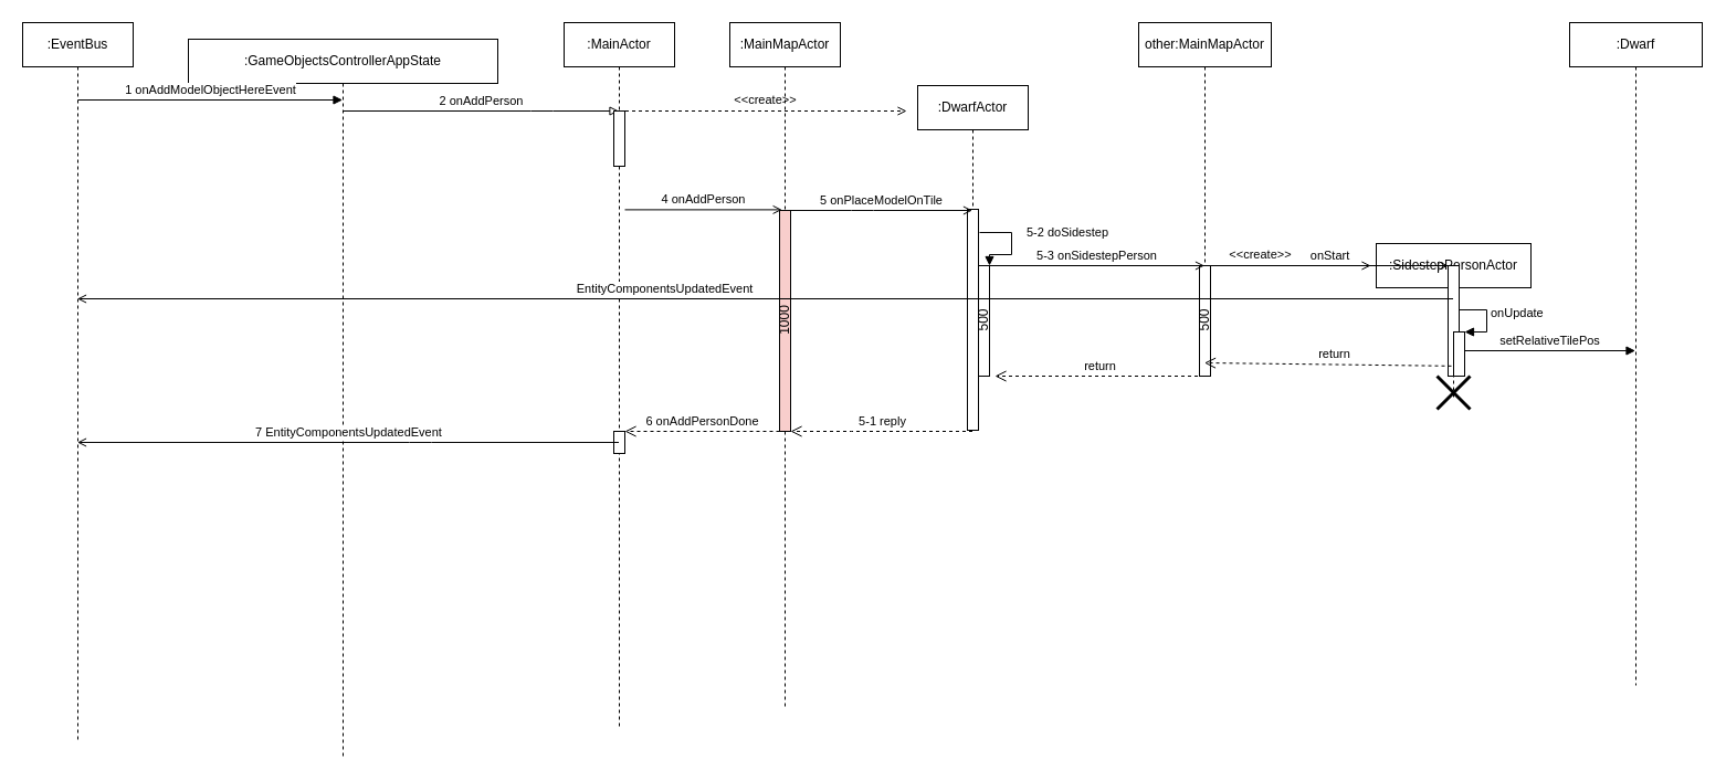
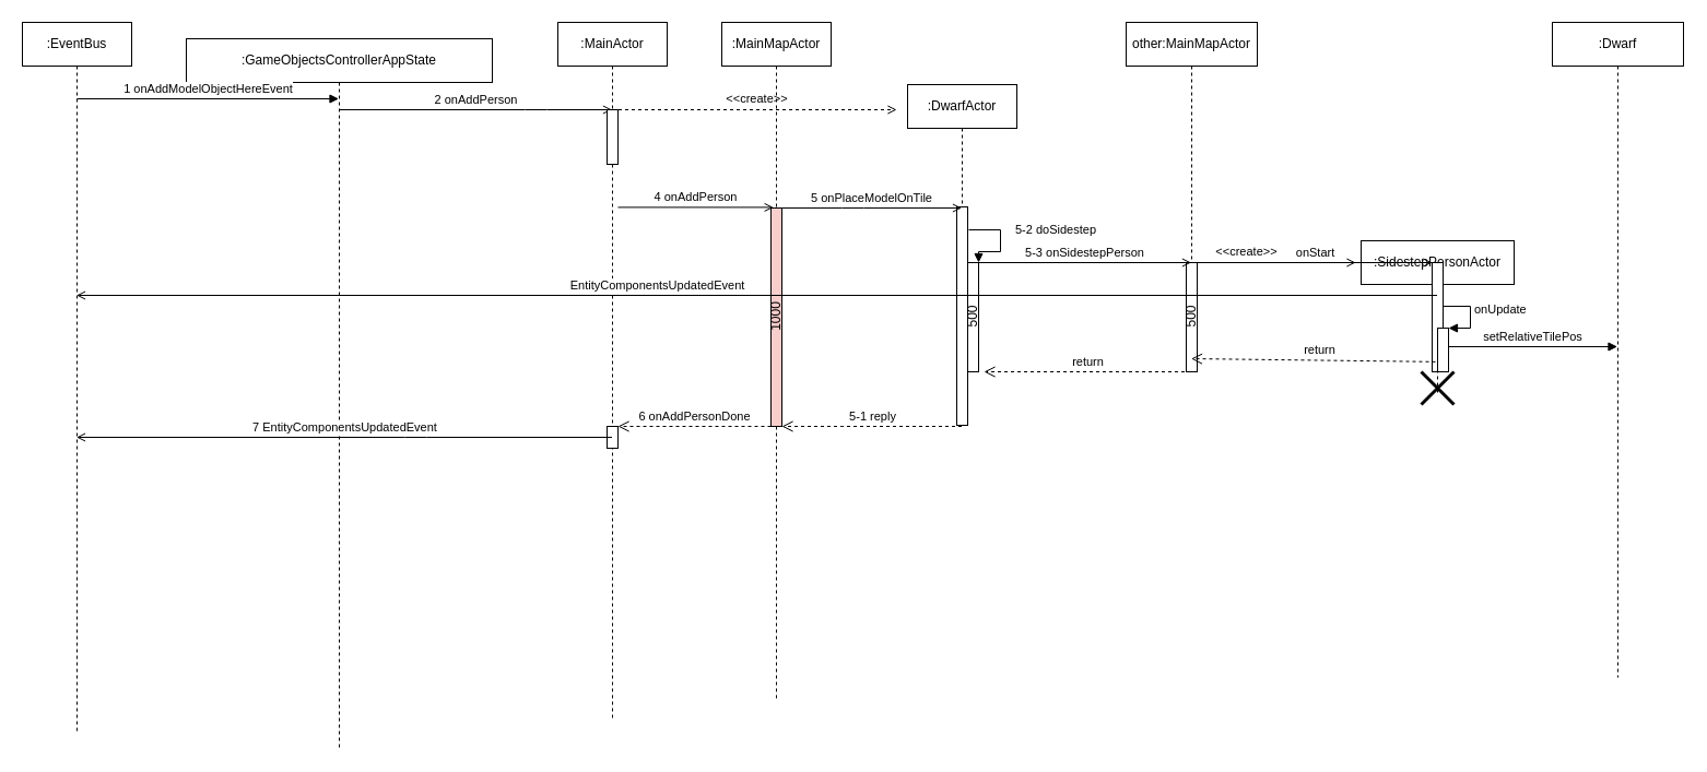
  <mxCell id="0" />
  <mxCell id="1" parent="0" />
  <mxCell id="2" value="other:MainMapActor" style="shape=umlLifeline;perimeter=lifelinePerimeter;whiteSpace=wrap;html=1;container=1;collapsible=0;recursiveResize=0;outlineConnect=0;" parent="1" vertex="1"><mxGeometry x="1030" y="20" width="120" height="300" as="geometry" /></mxCell>
  <mxCell id="3" value="500" style="html=1;points=[];perimeter=orthogonalPerimeter;horizontal=0;" parent="2" vertex="1"><mxGeometry x="55" y="220" width="10" height="100" as="geometry" /></mxCell>
  <mxCell id="4" value=":GameObjectsControllerAppState" style="shape=umlLifeline;perimeter=lifelinePerimeter;whiteSpace=wrap;html=1;container=1;collapsible=0;recursiveResize=0;outlineConnect=0;" parent="1" vertex="1"><mxGeometry x="170" y="35" width="280" height="650" as="geometry" /></mxCell>
  <mxCell id="5" value=":EventBus" style="shape=umlLifeline;perimeter=lifelinePerimeter;whiteSpace=wrap;html=1;container=1;collapsible=0;recursiveResize=0;outlineConnect=0;" parent="1" vertex="1"><mxGeometry x="20" y="20" width="100" height="650" as="geometry" /></mxCell>
  <mxCell id="6" value="1 onAddModelObjectHereEvent" style="html=1;verticalAlign=bottom;endArrow=block;" parent="1" target="4" edge="1"><mxGeometry width="80" relative="1" as="geometry"><mxPoint x="70" y="90" as="sourcePoint" /><mxPoint x="150" y="90" as="targetPoint" /></mxGeometry></mxCell>
  <mxCell id="7" value="&amp;lt;&amp;lt;create&amp;gt;&amp;gt;" style="edgeStyle=orthogonalEdgeStyle;rounded=0;orthogonalLoop=1;jettySize=auto;html=1;endArrow=open;endFill=0;dashed=1;" parent="1" source="8" edge="1"><mxGeometry x="0.002" y="10" relative="1" as="geometry"><mxPoint x="820" y="100" as="targetPoint" /><Array as="points"><mxPoint x="660" y="100" /><mxPoint x="660" y="100" /></Array><mxPoint x="1" as="offset" /></mxGeometry></mxCell>
  <mxCell id="8" value=":MainActor" style="shape=umlLifeline;perimeter=lifelinePerimeter;whiteSpace=wrap;html=1;container=1;collapsible=0;recursiveResize=0;outlineConnect=0;" parent="1" vertex="1"><mxGeometry x="510" y="20" width="100" height="640" as="geometry" /></mxCell>
  <mxCell id="9" value="" style="html=1;points=[];perimeter=orthogonalPerimeter;" parent="8" vertex="1"><mxGeometry x="45" y="370" width="10" height="20" as="geometry" /></mxCell>
- <mxCell id="10" value="2 onAddPerson" style="html=1;verticalAlign=bottom;endArrow=block;endFill=0;" parent="1" source="4" target="8" edge="1"><mxGeometry width="80" relative="1" as="geometry"><mxPoint x="360" y="90" as="sourcePoint" /><mxPoint x="440" y="90" as="targetPoint" /><Array as="points"><mxPoint x="490" y="100" /></Array></mxGeometry></mxCell>
+ <mxCell id="10" value="2 onAddPerson" style="html=1;verticalAlign=bottom;endArrow=open;endFill=0;" parent="1" source="4" target="8" edge="1"><mxGeometry width="80" relative="1" as="geometry"><mxPoint x="360" y="90" as="sourcePoint" /><mxPoint x="440" y="90" as="targetPoint" /><Array as="points"><mxPoint x="490" y="100" /></Array></mxGeometry></mxCell>
  <mxCell id="11" value=":MainMapActor" style="shape=umlLifeline;perimeter=lifelinePerimeter;whiteSpace=wrap;html=1;container=1;collapsible=0;recursiveResize=0;outlineConnect=0;" parent="1" vertex="1"><mxGeometry x="660" y="20" width="100" height="620" as="geometry" /></mxCell>
  <mxCell id="12" value="1000" style="html=1;points=[];perimeter=orthogonalPerimeter;horizontal=0;fillColor=#f8cecc;" parent="11" vertex="1"><mxGeometry x="45" y="170" width="10" height="200" as="geometry" /></mxCell>
  <mxCell id="13" value=":DwarfActor" style="shape=umlLifeline;perimeter=lifelinePerimeter;whiteSpace=wrap;html=1;container=1;collapsible=0;recursiveResize=0;outlineConnect=0;" parent="1" vertex="1"><mxGeometry x="830" y="77" width="100" height="300" as="geometry" /></mxCell>
  <mxCell id="14" value="500" style="html=1;points=[];perimeter=orthogonalPerimeter;horizontal=0;" parent="13" vertex="1"><mxGeometry x="55" y="163" width="10" height="100" as="geometry" /></mxCell>
  <mxCell id="15" value="5-2 doSidestep" style="edgeStyle=orthogonalEdgeStyle;html=1;align=left;spacingLeft=2;endArrow=block;rounded=0;" parent="13" edge="1"><mxGeometry x="-0.261" y="10" relative="1" as="geometry"><mxPoint x="56" y="133" as="sourcePoint" /><Array as="points"><mxPoint x="56" y="133" /><mxPoint x="85" y="133" /><mxPoint x="85" y="153" /></Array><mxPoint x="65" y="163" as="targetPoint" /><mxPoint as="offset" /></mxGeometry></mxCell>
  <mxCell id="16" value="" style="html=1;points=[];perimeter=orthogonalPerimeter;" parent="13" vertex="1"><mxGeometry x="45" y="112" width="10" height="200" as="geometry" /></mxCell>
  <mxCell id="17" value="4 onAddPerson" style="html=1;verticalAlign=bottom;endArrow=open;endFill=0;entryX=0.219;entryY=-0.003;entryDx=0;entryDy=0;entryPerimeter=0;" parent="1" target="12" edge="1"><mxGeometry width="80" relative="1" as="geometry"><mxPoint x="565" y="189.4" as="sourcePoint" /><mxPoint x="700" y="180" as="targetPoint" /><Array as="points" /></mxGeometry></mxCell>
  <mxCell id="18" value="5 onPlaceModelOnTile" style="html=1;verticalAlign=bottom;endArrow=open;endFill=0;" parent="1" edge="1"><mxGeometry width="80" relative="1" as="geometry"><mxPoint x="715" y="190" as="sourcePoint" /><mxPoint x="879.5" y="190" as="targetPoint" /><Array as="points"><mxPoint x="780" y="190" /></Array></mxGeometry></mxCell>
  <mxCell id="19" value="5-1 reply" style="html=1;verticalAlign=bottom;endArrow=open;dashed=1;endSize=8;" parent="1" edge="1"><mxGeometry relative="1" as="geometry"><mxPoint x="879.5" y="390" as="sourcePoint" /><mxPoint x="715" y="390" as="targetPoint" /><Array as="points"><mxPoint x="780" y="390" /></Array></mxGeometry></mxCell>
  <mxCell id="20" value="6 onAddPersonDone" style="html=1;verticalAlign=bottom;endArrow=open;dashed=1;endSize=8;" parent="1" target="9" edge="1"><mxGeometry relative="1" as="geometry"><mxPoint x="705" y="390" as="sourcePoint" /><mxPoint x="600" y="310" as="targetPoint" /></mxGeometry></mxCell>
  <mxCell id="21" value="7 EntityComponentsUpdatedEvent" style="html=1;verticalAlign=bottom;endArrow=open;endFill=0;" parent="1" edge="1"><mxGeometry width="80" relative="1" as="geometry"><mxPoint x="559.5" y="400" as="sourcePoint" /><mxPoint x="69.5" y="400" as="targetPoint" /><Array as="points"><mxPoint x="380" y="400" /></Array></mxGeometry></mxCell>
  <mxCell id="22" value="" style="html=1;points=[];perimeter=orthogonalPerimeter;" parent="1" vertex="1"><mxGeometry x="555" y="100" width="10" height="50" as="geometry" /></mxCell>
  <mxCell id="23" value="5-3 onSidestepPerson" style="html=1;verticalAlign=bottom;endArrow=open;endFill=0;" parent="1" edge="1"><mxGeometry width="80" relative="1" as="geometry"><mxPoint x="895" y="240" as="sourcePoint" /><mxPoint x="1089.5" y="240" as="targetPoint" /></mxGeometry></mxCell>
  <mxCell id="24" value="return" style="html=1;verticalAlign=bottom;endArrow=open;dashed=1;endSize=8;" parent="1" edge="1"><mxGeometry relative="1" as="geometry"><mxPoint x="1089.5" y="340" as="sourcePoint" /><mxPoint x="900" y="340" as="targetPoint" /></mxGeometry></mxCell>
  <mxCell id="25" value=":SidestepPersonActor" style="shape=umlLifeline;perimeter=lifelinePerimeter;whiteSpace=wrap;html=1;container=1;collapsible=0;recursiveResize=0;outlineConnect=0;fillColor=none;" parent="1" vertex="1"><mxGeometry x="1245" y="220" width="140" height="140" as="geometry" /></mxCell>
  <mxCell id="26" value="" style="shape=umlDestroy;whiteSpace=wrap;html=1;strokeWidth=3;fillColor=#ffffff;" parent="25" vertex="1"><mxGeometry x="55" y="120" width="30" height="30" as="geometry" /></mxCell>
  <mxCell id="27" value="" style="html=1;points=[];perimeter=orthogonalPerimeter;" parent="25" vertex="1"><mxGeometry x="65" y="20" width="10" height="100" as="geometry" /></mxCell>
  <mxCell id="28" value="onStart" style="html=1;verticalAlign=bottom;endArrow=open;entryX=0;entryY=0;endFill=0;" parent="1" source="3" target="27" edge="1"><mxGeometry relative="1" as="geometry"><mxPoint x="1089.071" y="240" as="sourcePoint" /></mxGeometry></mxCell>
  <mxCell id="29" value="return" style="html=1;verticalAlign=bottom;endArrow=open;dashed=1;endSize=8;exitX=1;exitY=0.775;exitDx=0;exitDy=0;exitPerimeter=0;" parent="1" source="30" edge="1"><mxGeometry relative="1" as="geometry"><mxPoint x="1089.5" y="328" as="targetPoint" /><mxPoint x="1245" y="328" as="sourcePoint" /></mxGeometry></mxCell>
  <mxCell id="30" value="" style="html=1;points=[];perimeter=orthogonalPerimeter;fillColor=#ffffff;" parent="1" vertex="1"><mxGeometry x="1315" y="300" width="10" height="40" as="geometry" /></mxCell>
  <mxCell id="31" value="onUpdate" style="edgeStyle=orthogonalEdgeStyle;html=1;align=left;spacingLeft=2;endArrow=block;rounded=0;entryX=1;entryY=0;" parent="1" target="30" edge="1"><mxGeometry relative="1" as="geometry"><mxPoint x="1320" y="270" as="sourcePoint" /><Array as="points"><mxPoint x="1320" y="280" /><mxPoint x="1345" y="280" /><mxPoint x="1345" y="300" /></Array></mxGeometry></mxCell>
  <mxCell id="32" value="&amp;lt;&amp;lt;create&amp;gt;&amp;gt;" style="edgeStyle=orthogonalEdgeStyle;rounded=0;orthogonalLoop=1;jettySize=auto;html=1;endArrow=open;endFill=0;dashed=1;" parent="1" edge="1"><mxGeometry x="-0.329" y="10" relative="1" as="geometry"><mxPoint x="1089.5" y="240" as="sourcePoint" /><mxPoint x="1240" y="240" as="targetPoint" /><Array as="points"><mxPoint x="1150" y="240" /><mxPoint x="1150" y="240" /></Array><mxPoint as="offset" /></mxGeometry></mxCell>
  <mxCell id="33" value="EntityComponentsUpdatedEvent" style="html=1;verticalAlign=bottom;endArrow=open;endFill=0;" parent="1" edge="1"><mxGeometry x="0.148" width="80" relative="1" as="geometry"><mxPoint x="1314.5" y="270" as="sourcePoint" /><mxPoint x="69.5" y="270" as="targetPoint" /><mxPoint x="1" as="offset" /></mxGeometry></mxCell>
  <mxCell id="34" value=":Dwarf" style="shape=umlLifeline;perimeter=lifelinePerimeter;whiteSpace=wrap;html=1;container=1;collapsible=0;recursiveResize=0;outlineConnect=0;" vertex="1" parent="1"><mxGeometry x="1420" y="20" width="120" height="600" as="geometry" /></mxCell>
  <mxCell id="35" value="setRelativeTilePos" style="html=1;verticalAlign=bottom;endArrow=block;" edge="1" parent="1"><mxGeometry width="80" relative="1" as="geometry"><mxPoint x="1325" y="317" as="sourcePoint" /><mxPoint x="1479.5" y="317" as="targetPoint" /></mxGeometry></mxCell>
